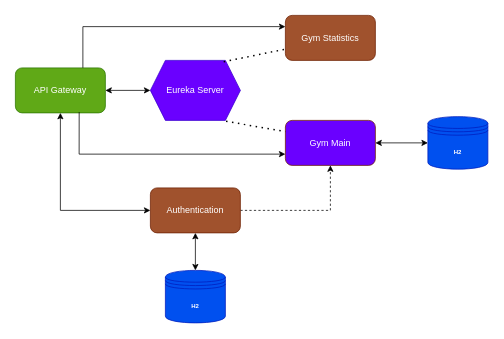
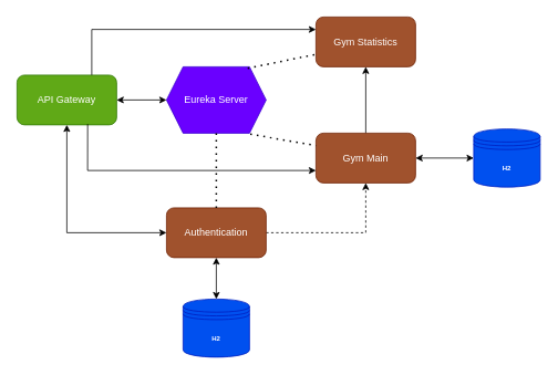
  <mxCell id="0" />
  <mxCell id="1" parent="0" />
  <mxCell id="2" value="API Gateway" style="rounded=1;whiteSpace=wrap;html=1;fillColor=#60a917;fontColor=#ffffff;strokeColor=#2D7600;" parent="1" vertex="1"><mxGeometry x="20" y="90" width="120" height="60" as="geometry" /></mxCell>
  <mxCell id="3" value="&lt;h6&gt;H2&lt;/h6&gt;" style="shape=datastore;whiteSpace=wrap;html=1;fillColor=#0050ef;fontColor=#ffffff;strokeColor=#001DBC;" parent="1" vertex="1"><mxGeometry x="570" y="155" width="80" height="70" as="geometry" /></mxCell>
  <mxCell id="4" value="" style="endArrow=classic;startArrow=classic;html=1;rounded=0;entryX=0.5;entryY=1;entryDx=0;entryDy=0;exitX=0;exitY=0.5;exitDx=0;exitDy=0;" edge="1" parent="1" target="2"><mxGeometry width="50" height="50" relative="1" as="geometry"><mxPoint x="200" y="280" as="sourcePoint" /><mxPoint x="200" y="170" as="targetPoint" /><Array as="points"><mxPoint x="80" y="280" /></Array></mxGeometry></mxCell>
  <mxCell id="5" value="" style="endArrow=classic;html=1;rounded=0;exitX=1;exitY=0.5;exitDx=0;exitDy=0;entryX=0.5;entryY=1;entryDx=0;entryDy=0;dashed=1;" edge="1" parent="1" source="10" target="9"><mxGeometry width="50" height="50" relative="1" as="geometry"><mxPoint x="320" y="280" as="sourcePoint" /><mxPoint x="440" y="230" as="targetPoint" /><Array as="points"><mxPoint x="440" y="280" /></Array></mxGeometry></mxCell>
+ <mxCell id="6" value="" style="endArrow=classic;html=1;rounded=0;entryX=0.5;entryY=1;entryDx=0;entryDy=0;exitX=0.5;exitY=0;exitDx=0;exitDy=0;" edge="1" parent="1" source="9" target="8"><mxGeometry width="50" height="50" relative="1" as="geometry"><mxPoint x="440" y="150" as="sourcePoint" /><mxPoint x="440" y="90" as="targetPoint" /></mxGeometry></mxCell>
  <mxCell id="7" value="&lt;h6&gt;H2&lt;/h6&gt;" style="shape=datastore;whiteSpace=wrap;html=1;fillColor=#0050ef;fontColor=#ffffff;strokeColor=#001DBC;" vertex="1" parent="1"><mxGeometry x="220" y="360" width="80" height="70" as="geometry" /></mxCell>
  <mxCell id="8" value="Gym Statistics" style="rounded=1;whiteSpace=wrap;html=1;fillColor=#a0522d;fontColor=#ffffff;strokeColor=#6D1F00;" vertex="1" parent="1"><mxGeometry x="380" y="20" width="120" height="60" as="geometry" /></mxCell>
- <mxCell id="9" value="Gym Main" style="rounded=1;whiteSpace=wrap;html=1;fillColor=#6a00ff;fontColor=#ffffff;strokeColor=#6D1F00;" vertex="1" parent="1"><mxGeometry x="380" y="160" width="120" height="60" as="geometry" /></mxCell>
+ <mxCell id="9" value="Gym Main" style="rounded=1;whiteSpace=wrap;html=1;fillColor=#a0522d;fontColor=#ffffff;strokeColor=#6D1F00;" vertex="1" parent="1"><mxGeometry x="380" y="160" width="120" height="60" as="geometry" /></mxCell>
  <mxCell id="10" value="Authentication" style="rounded=1;whiteSpace=wrap;html=1;fillColor=#a0522d;fontColor=#ffffff;strokeColor=#6D1F00;" vertex="1" parent="1"><mxGeometry x="200" y="250" width="120" height="60" as="geometry" /></mxCell>
  <mxCell id="11" value="Eureka Server" style="shape=hexagon;perimeter=hexagonPerimeter2;whiteSpace=wrap;html=1;fixedSize=1;fillColor=#6a00ff;fontColor=#ffffff;strokeColor=#3700CC;" vertex="1" parent="1"><mxGeometry x="200" y="80" width="120" height="80" as="geometry" /></mxCell>
  <mxCell id="12" value="" style="endArrow=classic;startArrow=classic;html=1;rounded=0;exitX=0.5;exitY=1;exitDx=0;exitDy=0;" edge="1" parent="1" source="10" target="7"><mxGeometry width="50" height="50" relative="1" as="geometry"><mxPoint x="250" y="240" as="sourcePoint" /><mxPoint x="300" y="190" as="targetPoint" /></mxGeometry></mxCell>
  <mxCell id="13" value="" style="endArrow=classic;startArrow=classic;html=1;rounded=0;exitX=0;exitY=0.5;exitDx=0;exitDy=0;entryX=1;entryY=0.5;entryDx=0;entryDy=0;" edge="1" parent="1" source="3" target="9"><mxGeometry width="50" height="50" relative="1" as="geometry"><mxPoint x="270" y="320" as="sourcePoint" /><mxPoint x="270" y="370" as="targetPoint" /></mxGeometry></mxCell>
  <mxCell id="14" value="" style="endArrow=none;dashed=1;html=1;dashPattern=1 3;strokeWidth=2;rounded=0;entryX=0;entryY=0.25;entryDx=0;entryDy=0;exitX=0.841;exitY=1.015;exitDx=0;exitDy=0;exitPerimeter=0;" edge="1" parent="1" source="11" target="9"><mxGeometry width="50" height="50" relative="1" as="geometry"><mxPoint x="250" y="240" as="sourcePoint" /><mxPoint x="300" y="190" as="targetPoint" /></mxGeometry></mxCell>
+ <mxCell id="15" value="" style="endArrow=none;dashed=1;html=1;dashPattern=1 3;strokeWidth=2;rounded=0;entryX=0.5;entryY=1;entryDx=0;entryDy=0;exitX=0.5;exitY=0;exitDx=0;exitDy=0;" edge="1" parent="1" source="10" target="11"><mxGeometry width="50" height="50" relative="1" as="geometry"><mxPoint x="260" y="240" as="sourcePoint" /><mxPoint x="300" y="190" as="targetPoint" /></mxGeometry></mxCell>
  <mxCell id="16" value="" style="endArrow=none;dashed=1;html=1;dashPattern=1 3;strokeWidth=2;rounded=0;entryX=0;entryY=0.75;entryDx=0;entryDy=0;exitX=0.815;exitY=0.023;exitDx=0;exitDy=0;exitPerimeter=0;" edge="1" parent="1" source="11" target="8"><mxGeometry width="50" height="50" relative="1" as="geometry"><mxPoint x="250" y="240" as="sourcePoint" /><mxPoint x="300" y="190" as="targetPoint" /></mxGeometry></mxCell>
  <mxCell id="17" value="" style="endArrow=classic;startArrow=classic;html=1;rounded=0;entryX=0;entryY=0.5;entryDx=0;entryDy=0;exitX=1;exitY=0.5;exitDx=0;exitDy=0;" edge="1" parent="1" source="2" target="11"><mxGeometry width="50" height="50" relative="1" as="geometry"><mxPoint x="250" y="240" as="sourcePoint" /><mxPoint x="300" y="190" as="targetPoint" /></mxGeometry></mxCell>
  <mxCell id="18" value="" style="endArrow=classic;html=1;rounded=0;entryX=0;entryY=0.25;entryDx=0;entryDy=0;exitX=0.75;exitY=0;exitDx=0;exitDy=0;" edge="1" parent="1" source="2" target="8"><mxGeometry width="50" height="50" relative="1" as="geometry"><mxPoint x="250" y="240" as="sourcePoint" /><mxPoint x="300" y="190" as="targetPoint" /><Array as="points"><mxPoint x="110" y="35" /></Array></mxGeometry></mxCell>
  <mxCell id="19" value="" style="endArrow=classic;html=1;rounded=0;entryX=0;entryY=0.75;entryDx=0;entryDy=0;exitX=0.709;exitY=0.984;exitDx=0;exitDy=0;exitPerimeter=0;" edge="1" parent="1" source="2" target="9"><mxGeometry width="50" height="50" relative="1" as="geometry"><mxPoint x="250" y="240" as="sourcePoint" /><mxPoint x="300" y="190" as="targetPoint" /><Array as="points"><mxPoint x="105" y="205" /></Array></mxGeometry></mxCell>
